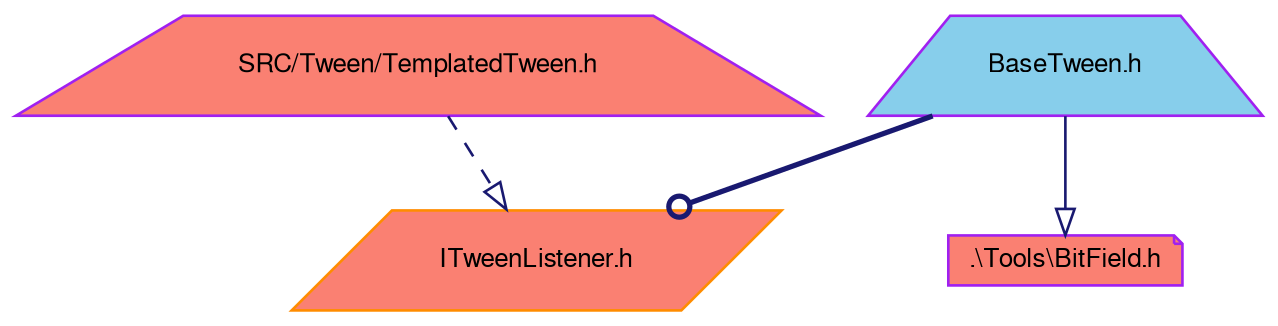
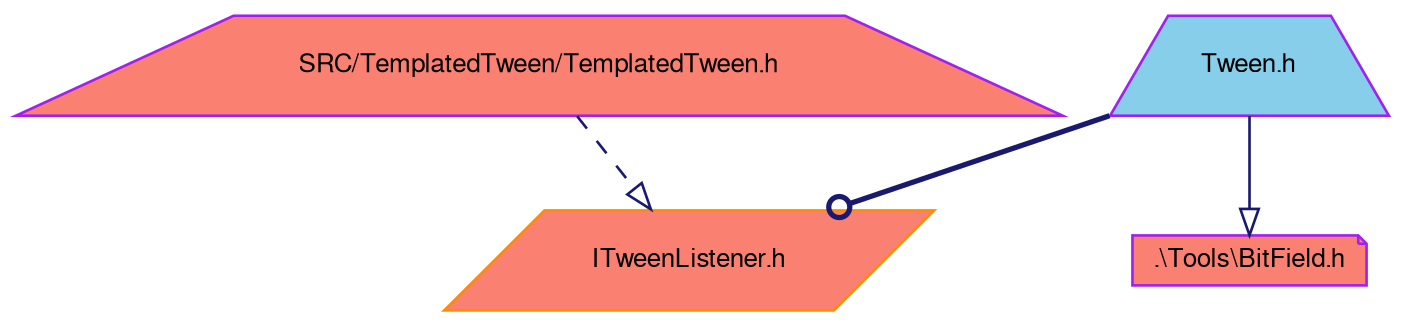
  digraph {
    node [color=purple fillcolor=salmon fontname=FreeSans fontsize=10 shape=trapezium style=filled]
    edge [arrowhead=onormal color=midnightblue fontname=FreeSans fontsize=10 labelfontname=FreeSans labelfontsize=10]
-   n1 [fontcolor=black height=0.2 label="SRC/Tween/TemplatedTween.h" width=0.4]
+   n1 [fontcolor=black height=0.2 label="SRC/TemplatedTween/TemplatedTween.h" width=0.4]
    n2 [color=darkorange height=0.2 label="ITweenListener.h" shape=parallelogram width=0.4]
-   n3 [fillcolor=skyblue height=0.2 label="BaseTween.h" width=0.4]
+   n3 [fillcolor=skyblue height=0.2 label="Tween.h" width=0.4]
    n4 [height=0.2 label=".\\Tools\\BitField.h" shape=note width=0.4]
    n1 -> n2 [style=dashed]
    n3 -> n2 [arrowhead=odot style=bold]
    n3 -> n4 [style=solid]
  }
